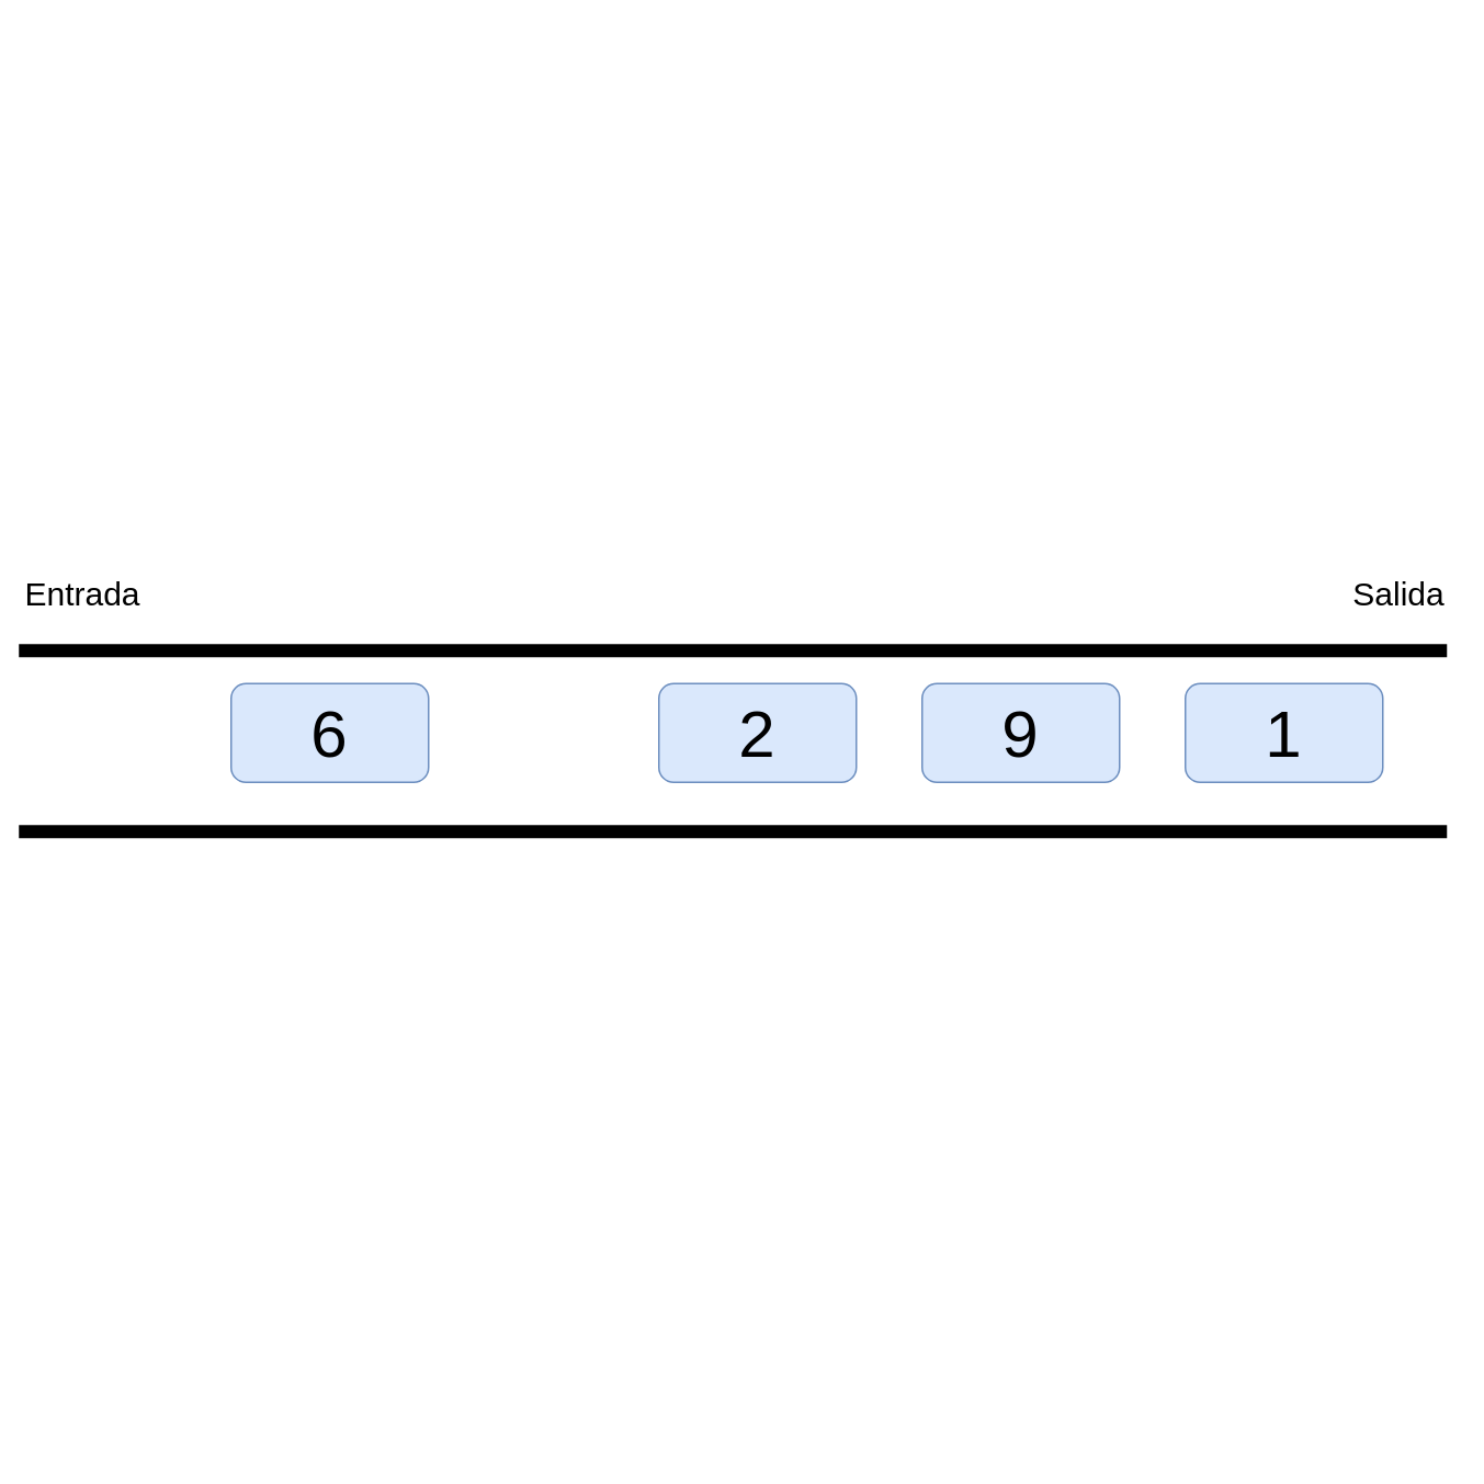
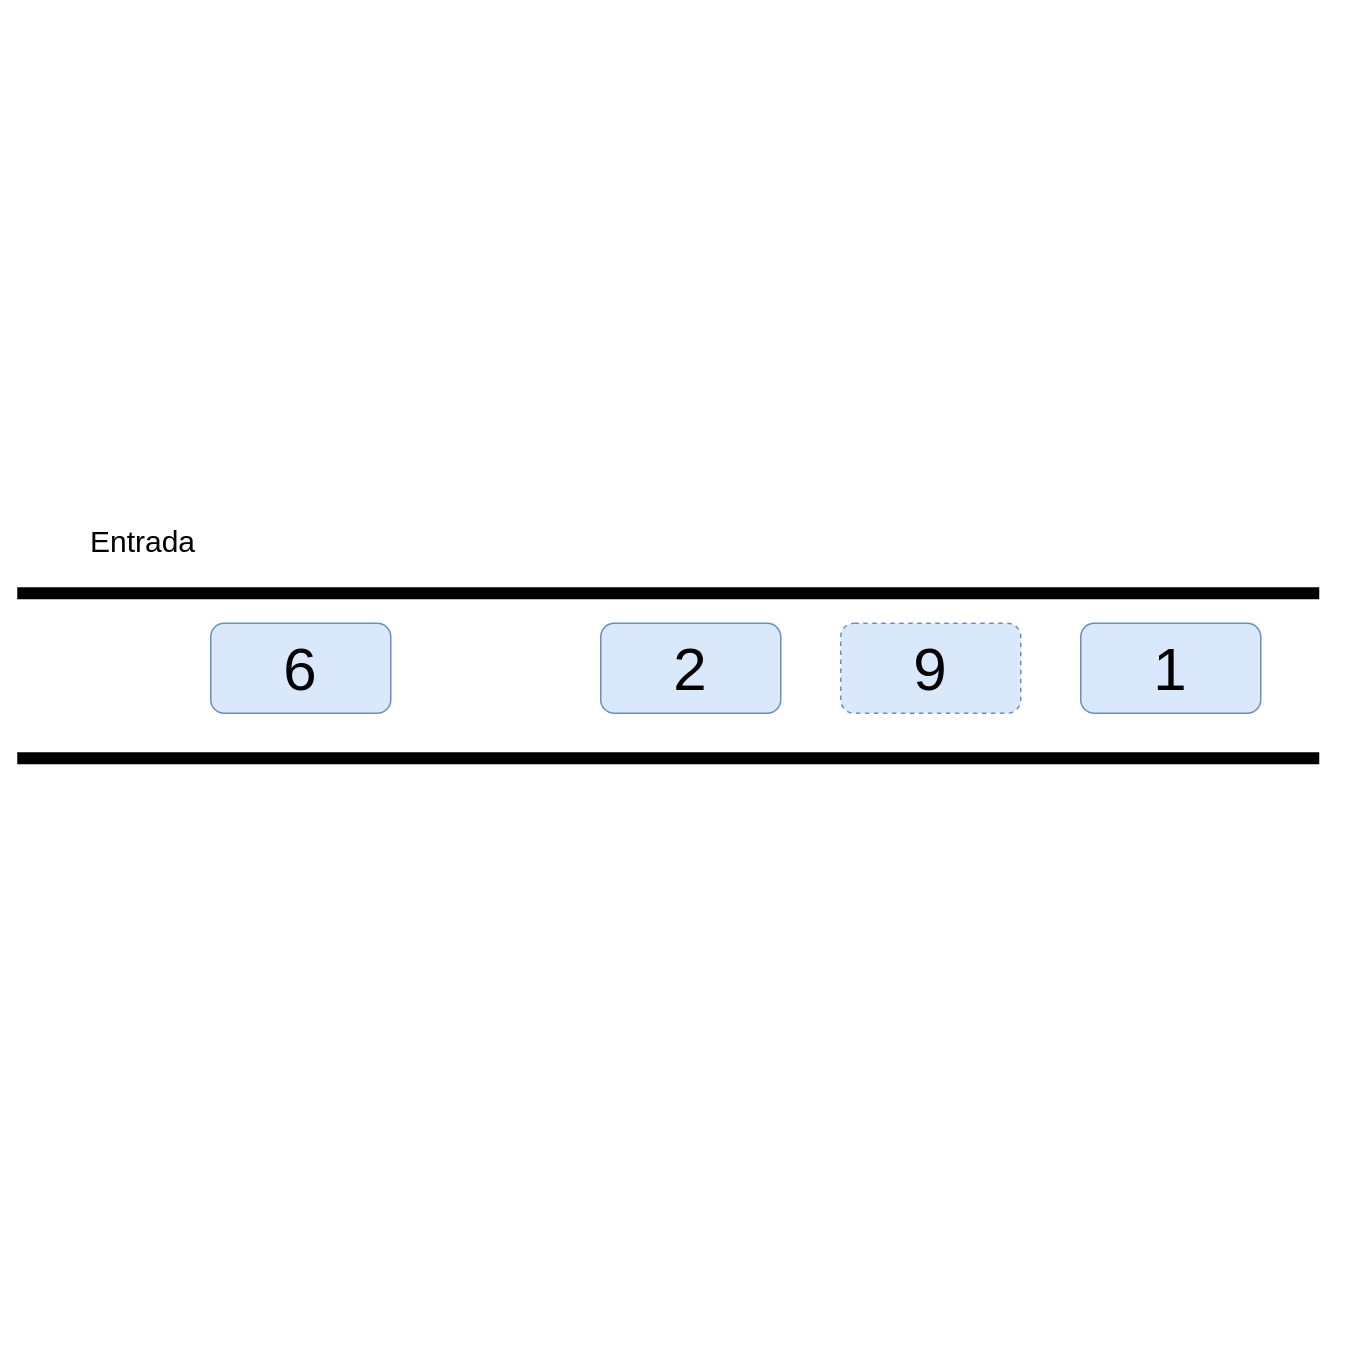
  <mxCell id="0" />
  <mxCell id="1" parent="0" />
  <mxCell id="2" value="" style="shape=partialRectangle;whiteSpace=wrap;html=1;top=0;bottom=0;fillColor=none;rotation=-90;strokeWidth=8;" vertex="1" parent="1"><mxGeometry x="390" y="20" width="110" height="860" as="geometry" /></mxCell>
  <mxCell id="3" value="&lt;font style=&quot;font-size: 40px;&quot;&gt;1&lt;/font&gt;" style="rounded=1;whiteSpace=wrap;html=1;fillColor=#dae8fc;strokeColor=#6c8ebf;" vertex="1" parent="1"><mxGeometry x="720" y="415" width="120" height="60" as="geometry" /></mxCell>
- <mxCell id="4" value="&lt;font style=&quot;font-size: 40px;&quot;&gt;9&lt;/font&gt;" style="rounded=1;whiteSpace=wrap;html=1;fillColor=#dae8fc;strokeColor=#6c8ebf;" vertex="1" parent="1"><mxGeometry x="560" y="415" width="120" height="60" as="geometry" /></mxCell>
+ <mxCell id="4" value="&lt;font style=&quot;font-size: 40px;&quot;&gt;9&lt;/font&gt;" style="rounded=1;whiteSpace=wrap;html=1;fillColor=#dae8fc;strokeColor=#6c8ebf;dashed=1;" vertex="1" parent="1"><mxGeometry x="560" y="415" width="120" height="60" as="geometry" /></mxCell>
  <mxCell id="5" value="&lt;font style=&quot;font-size: 40px;&quot;&gt;2&lt;/font&gt;" style="rounded=1;whiteSpace=wrap;html=1;fillColor=#dae8fc;strokeColor=#6c8ebf;" vertex="1" parent="1"><mxGeometry x="400" y="415" width="120" height="60" as="geometry" /></mxCell>
  <mxCell id="6" value="&lt;font style=&quot;font-size: 40px;&quot;&gt;6&lt;/font&gt;" style="rounded=1;whiteSpace=wrap;html=1;fillColor=#dae8fc;strokeColor=#6c8ebf;" vertex="1" parent="1"><mxGeometry x="140" y="415" width="120" height="60" as="geometry" /></mxCell>
- <mxCell id="7" value="&lt;span style=&quot;font-size: 20px;&quot;&gt;Entrada&lt;/span&gt;" style="text;html=1;align=center;verticalAlign=middle;whiteSpace=wrap;rounded=0;" vertex="1" parent="1"><mxGeometry x="20" y="345" width="60" height="30" as="geometry" /></mxCell>
- <mxCell id="8" value="&lt;span style=&quot;font-size: 20px;&quot;&gt;Salida&lt;/span&gt;" style="text;html=1;align=center;verticalAlign=middle;whiteSpace=wrap;rounded=0;" vertex="1" parent="1"><mxGeometry x="820" y="345" width="60" height="30" as="geometry" /></mxCell>
+ <mxCell id="7" value="&lt;span style=&quot;font-size: 20px;&quot;&gt;Entrada&lt;/span&gt;" style="text;html=1;align=center;verticalAlign=middle;whiteSpace=wrap;rounded=0;" vertex="1" parent="1"><mxGeometry x="65" y="345" width="60" height="30" as="geometry" /></mxCell>
